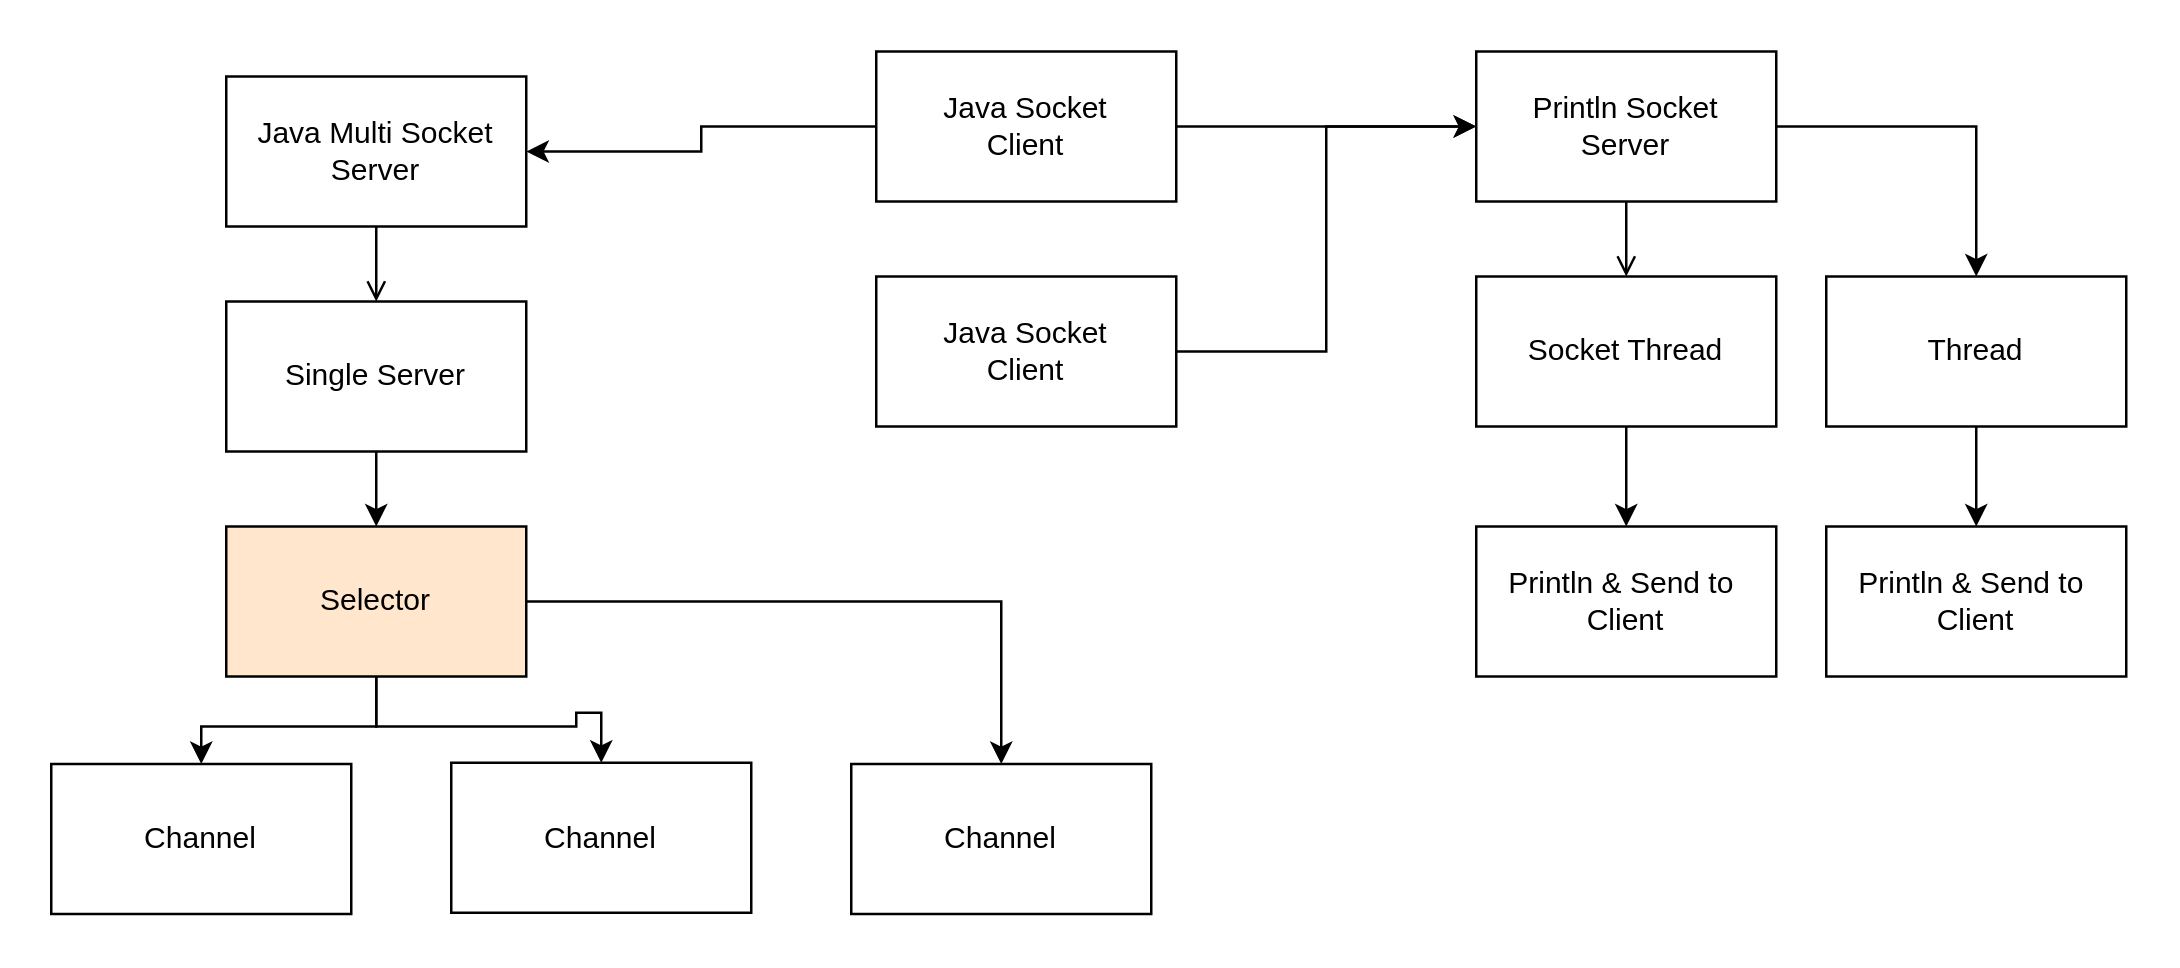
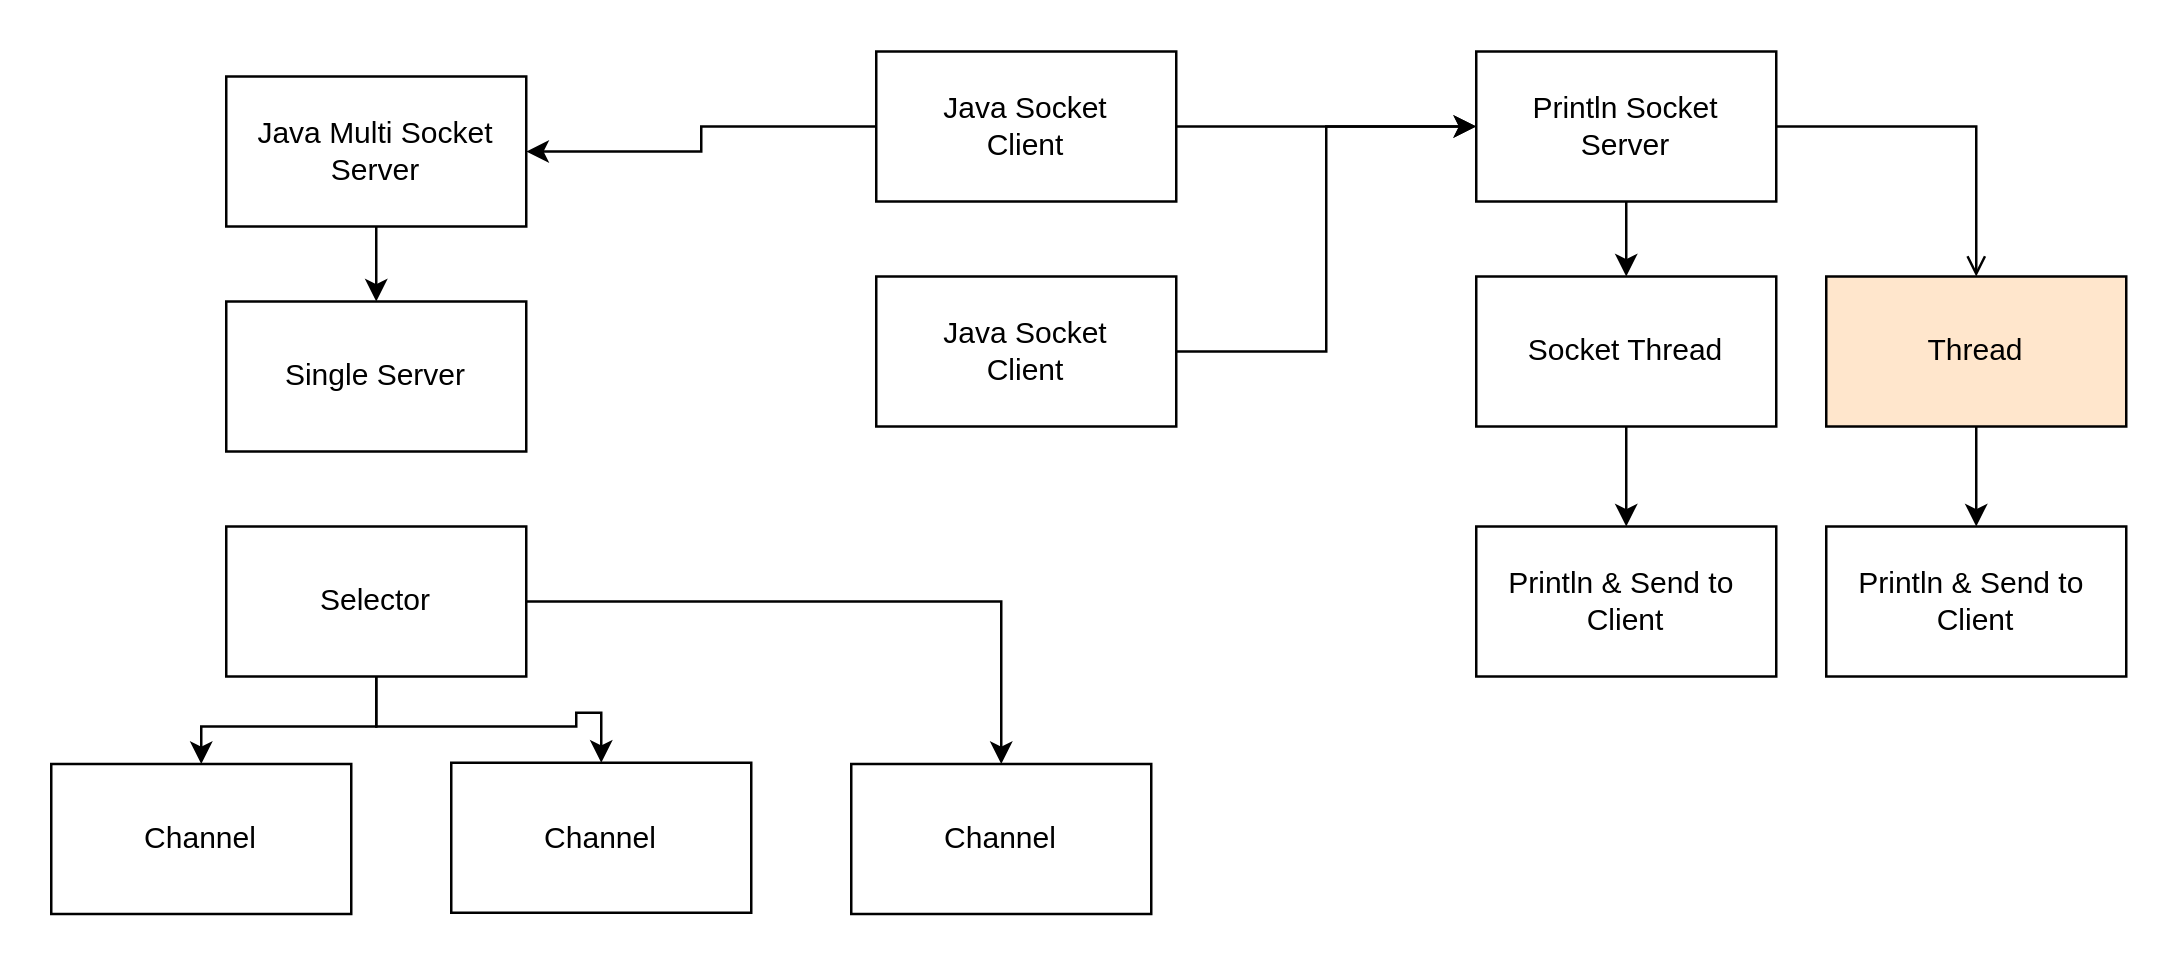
  <mxCell id="0" />
  <mxCell id="1" parent="0" />
  <mxCell id="2" style="edgeStyle=orthogonalEdgeStyle;rounded=0;orthogonalLoop=1;jettySize=auto;html=1;" edge="1" parent="1" source="4" target="7"><mxGeometry relative="1" as="geometry" /></mxCell>
  <mxCell id="3" style="edgeStyle=orthogonalEdgeStyle;rounded=0;orthogonalLoop=1;jettySize=auto;html=1;" edge="1" parent="1" source="4" target="17"><mxGeometry relative="1" as="geometry" /></mxCell>
  <mxCell id="4" value="Java Socket&lt;br&gt;Client" style="rounded=0;whiteSpace=wrap;html=1;" vertex="1" parent="1"><mxGeometry x="350" y="20" width="120" height="60" as="geometry" /></mxCell>
- <mxCell id="5" style="edgeStyle=orthogonalEdgeStyle;rounded=0;orthogonalLoop=1;jettySize=auto;html=1;entryX=0.5;entryY=0;entryDx=0;entryDy=0;endArrow=open;" edge="1" parent="1" source="7" target="11"><mxGeometry relative="1" as="geometry" /></mxCell>
- <mxCell id="6" style="edgeStyle=orthogonalEdgeStyle;rounded=0;orthogonalLoop=1;jettySize=auto;html=1;" edge="1" parent="1" source="7" target="14"><mxGeometry relative="1" as="geometry" /></mxCell>
+ <mxCell id="5" style="edgeStyle=orthogonalEdgeStyle;rounded=0;orthogonalLoop=1;jettySize=auto;html=1;entryX=0.5;entryY=0;entryDx=0;entryDy=0;" edge="1" parent="1" source="7" target="11"><mxGeometry relative="1" as="geometry" /></mxCell>
+ <mxCell id="6" style="edgeStyle=orthogonalEdgeStyle;rounded=0;orthogonalLoop=1;jettySize=auto;html=1;endArrow=open;" edge="1" parent="1" source="7" target="14"><mxGeometry relative="1" as="geometry" /></mxCell>
  <mxCell id="7" value="Println Socket&lt;br&gt;Server" style="rounded=0;whiteSpace=wrap;html=1;" vertex="1" parent="1"><mxGeometry x="590" y="20" width="120" height="60" as="geometry" /></mxCell>
  <mxCell id="8" style="edgeStyle=orthogonalEdgeStyle;rounded=0;orthogonalLoop=1;jettySize=auto;html=1;entryX=0;entryY=0.5;entryDx=0;entryDy=0;" edge="1" parent="1" source="9" target="7"><mxGeometry relative="1" as="geometry" /></mxCell>
  <mxCell id="9" value="Java Socket&lt;br&gt;Client" style="rounded=0;whiteSpace=wrap;html=1;" vertex="1" parent="1"><mxGeometry x="350" y="110" width="120" height="60" as="geometry" /></mxCell>
  <mxCell id="10" style="edgeStyle=orthogonalEdgeStyle;rounded=0;orthogonalLoop=1;jettySize=auto;html=1;entryX=0.5;entryY=0;entryDx=0;entryDy=0;" edge="1" parent="1" source="11" target="12"><mxGeometry relative="1" as="geometry" /></mxCell>
  <mxCell id="11" value="Socket Thread" style="rounded=0;whiteSpace=wrap;html=1;" vertex="1" parent="1"><mxGeometry x="590" y="110" width="120" height="60" as="geometry" /></mxCell>
  <mxCell id="12" value="Println &amp;amp; Send to&amp;nbsp; Client" style="rounded=0;whiteSpace=wrap;html=1;" vertex="1" parent="1"><mxGeometry x="590" y="210" width="120" height="60" as="geometry" /></mxCell>
  <mxCell id="13" style="edgeStyle=orthogonalEdgeStyle;rounded=0;orthogonalLoop=1;jettySize=auto;html=1;entryX=0.5;entryY=0;entryDx=0;entryDy=0;" edge="1" parent="1" source="14" target="15"><mxGeometry relative="1" as="geometry" /></mxCell>
- <mxCell id="14" value="Thread" style="rounded=0;whiteSpace=wrap;html=1;" vertex="1" parent="1"><mxGeometry x="730" y="110" width="120" height="60" as="geometry" /></mxCell>
+ <mxCell id="14" value="Thread" style="rounded=0;whiteSpace=wrap;html=1;fillColor=#ffe6cc;" vertex="1" parent="1"><mxGeometry x="730" y="110" width="120" height="60" as="geometry" /></mxCell>
  <mxCell id="15" value="Println &amp;amp; Send to&amp;nbsp; Client" style="rounded=0;whiteSpace=wrap;html=1;" vertex="1" parent="1"><mxGeometry x="730" y="210" width="120" height="60" as="geometry" /></mxCell>
- <mxCell id="16" style="edgeStyle=orthogonalEdgeStyle;rounded=0;orthogonalLoop=1;jettySize=auto;html=1;entryX=0.5;entryY=0;entryDx=0;entryDy=0;endArrow=open;" edge="1" parent="1" source="17" target="19"><mxGeometry relative="1" as="geometry" /></mxCell>
+ <mxCell id="16" style="edgeStyle=orthogonalEdgeStyle;rounded=0;orthogonalLoop=1;jettySize=auto;html=1;entryX=0.5;entryY=0;entryDx=0;entryDy=0;" edge="1" parent="1" source="17" target="19"><mxGeometry relative="1" as="geometry" /></mxCell>
  <mxCell id="17" value="Java Multi Socket&lt;br&gt;Server" style="rounded=0;whiteSpace=wrap;html=1;" vertex="1" parent="1"><mxGeometry x="90" y="30" width="120" height="60" as="geometry" /></mxCell>
- <mxCell id="18" style="edgeStyle=orthogonalEdgeStyle;rounded=0;orthogonalLoop=1;jettySize=auto;html=1;" edge="1" parent="1" source="19" target="23"><mxGeometry relative="1" as="geometry" /></mxCell>
  <mxCell id="19" value="Single Server" style="rounded=0;whiteSpace=wrap;html=1;" vertex="1" parent="1"><mxGeometry x="90" y="120" width="120" height="60" as="geometry" /></mxCell>
  <mxCell id="20" style="edgeStyle=orthogonalEdgeStyle;rounded=0;orthogonalLoop=1;jettySize=auto;html=1;" edge="1" parent="1" source="23" target="24"><mxGeometry relative="1" as="geometry" /></mxCell>
  <mxCell id="21" style="edgeStyle=orthogonalEdgeStyle;rounded=0;orthogonalLoop=1;jettySize=auto;html=1;" edge="1" parent="1" source="23" target="25"><mxGeometry relative="1" as="geometry" /></mxCell>
  <mxCell id="22" style="edgeStyle=orthogonalEdgeStyle;rounded=0;orthogonalLoop=1;jettySize=auto;html=1;" edge="1" parent="1" source="23" target="26"><mxGeometry relative="1" as="geometry" /></mxCell>
- <mxCell id="23" value="Selector" style="rounded=0;whiteSpace=wrap;html=1;fillColor=#ffe6cc;" vertex="1" parent="1"><mxGeometry x="90" y="210" width="120" height="60" as="geometry" /></mxCell>
+ <mxCell id="23" value="Selector" style="rounded=0;whiteSpace=wrap;html=1;" vertex="1" parent="1"><mxGeometry x="90" y="210" width="120" height="60" as="geometry" /></mxCell>
  <mxCell id="24" value="Channel" style="rounded=0;whiteSpace=wrap;html=1;" vertex="1" parent="1"><mxGeometry x="20" y="305" width="120" height="60" as="geometry" /></mxCell>
  <mxCell id="25" value="Channel" style="rounded=0;whiteSpace=wrap;html=1;" vertex="1" parent="1"><mxGeometry x="180" y="304.5" width="120" height="60" as="geometry" /></mxCell>
  <mxCell id="26" value="Channel" style="rounded=0;whiteSpace=wrap;html=1;" vertex="1" parent="1"><mxGeometry x="340" y="305" width="120" height="60" as="geometry" /></mxCell>
